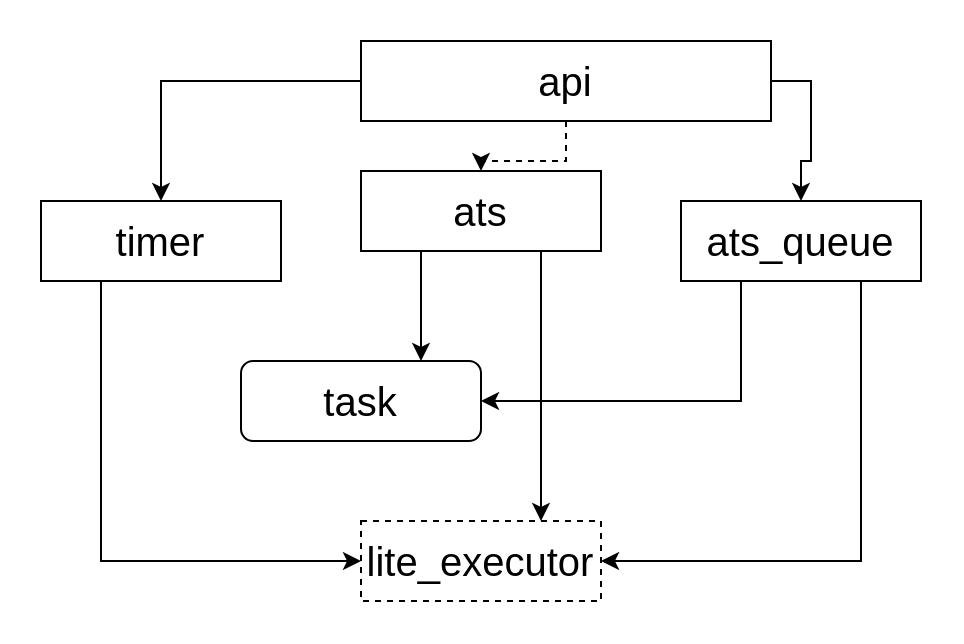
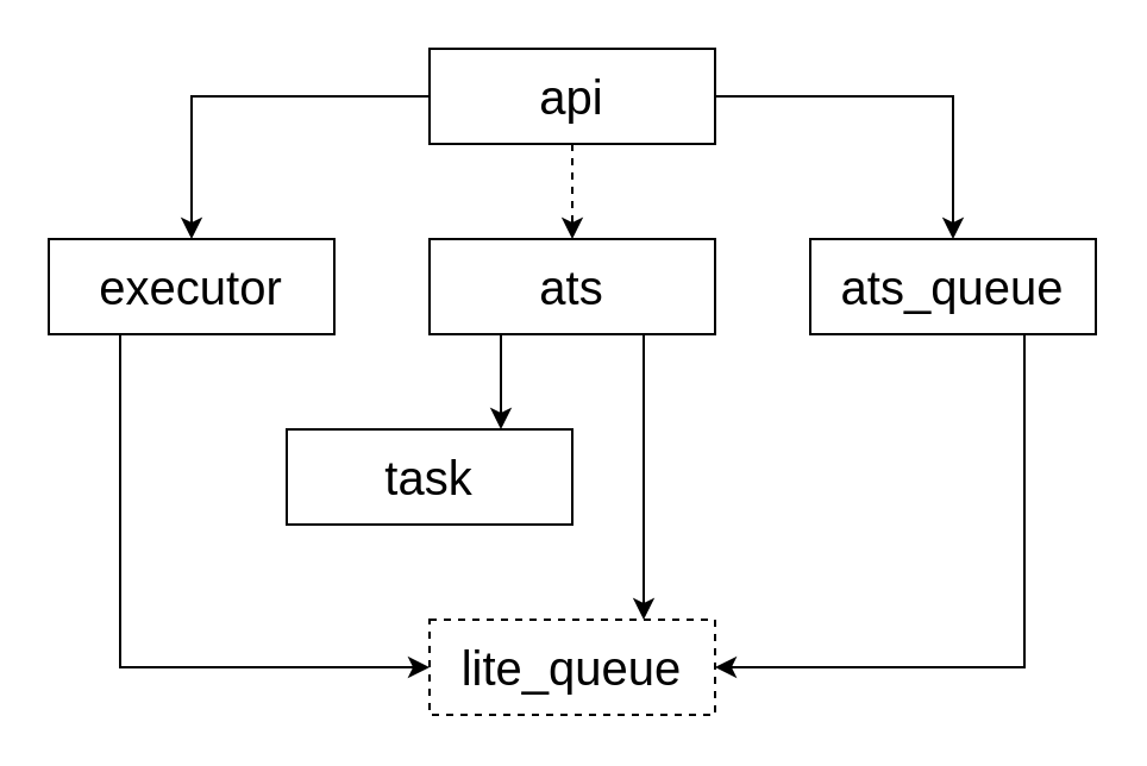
  <mxCell id="0" />
  <mxCell id="1" parent="0" />
  <mxCell id="2" style="edgeStyle=orthogonalEdgeStyle;rounded=0;orthogonalLoop=1;jettySize=auto;html=1;exitX=0;exitY=0.5;exitDx=0;exitDy=0;entryX=0.5;entryY=0;entryDx=0;entryDy=0;" edge="1" parent="1" source="5" target="11"><mxGeometry relative="1" as="geometry" /></mxCell>
  <mxCell id="3" style="edgeStyle=orthogonalEdgeStyle;rounded=0;orthogonalLoop=1;jettySize=auto;html=1;exitX=1;exitY=0.5;exitDx=0;exitDy=0;entryX=0.5;entryY=0;entryDx=0;entryDy=0;" edge="1" parent="1" source="5" target="14"><mxGeometry relative="1" as="geometry" /></mxCell>
  <mxCell id="4" style="edgeStyle=orthogonalEdgeStyle;rounded=0;orthogonalLoop=1;jettySize=auto;html=1;exitX=0.5;exitY=1;exitDx=0;exitDy=0;entryX=0.5;entryY=0;entryDx=0;entryDy=0;dashed=1;" edge="1" parent="1" source="5" target="8"><mxGeometry relative="1" as="geometry" /></mxCell>
- <mxCell id="5" value="&lt;font style=&quot;font-size: 20px;&quot;&gt;api&lt;/font&gt;" style="rounded=0;whiteSpace=wrap;html=1;" vertex="1" parent="1"><mxGeometry x="180" y="20" width="205" height="40" as="geometry" /></mxCell>
+ <mxCell id="5" value="&lt;font style=&quot;font-size: 20px;&quot;&gt;api&lt;/font&gt;" style="rounded=0;whiteSpace=wrap;html=1;" vertex="1" parent="1"><mxGeometry x="180" y="20" width="120" height="40" as="geometry" /></mxCell>
  <mxCell id="6" style="edgeStyle=orthogonalEdgeStyle;rounded=0;orthogonalLoop=1;jettySize=auto;html=1;exitX=0.25;exitY=1;exitDx=0;exitDy=0;entryX=0.75;entryY=0;entryDx=0;entryDy=0;" edge="1" parent="1" source="8" target="9"><mxGeometry relative="1" as="geometry" /></mxCell>
  <mxCell id="7" style="edgeStyle=orthogonalEdgeStyle;rounded=0;orthogonalLoop=1;jettySize=auto;html=1;exitX=0.75;exitY=1;exitDx=0;exitDy=0;entryX=0.75;entryY=0;entryDx=0;entryDy=0;" edge="1" parent="1" source="8" target="15"><mxGeometry relative="1" as="geometry" /></mxCell>
- <mxCell id="8" value="&lt;font style=&quot;font-size: 20px;&quot;&gt;ats&lt;/font&gt;" style="rounded=0;whiteSpace=wrap;html=1;" vertex="1" parent="1"><mxGeometry x="180" y="85" width="120" height="40" as="geometry" /></mxCell>
- <mxCell id="9" value="&lt;font style=&quot;font-size: 20px;&quot;&gt;task&lt;/font&gt;" style="whiteSpace=wrap;html=1;rounded=1;" vertex="1" parent="1"><mxGeometry x="120" y="180" width="120" height="40" as="geometry" /></mxCell>
+ <mxCell id="8" value="&lt;font style=&quot;font-size: 20px;&quot;&gt;ats&lt;/font&gt;" style="rounded=0;whiteSpace=wrap;html=1;" vertex="1" parent="1"><mxGeometry x="180" y="100" width="120" height="40" as="geometry" /></mxCell>
+ <mxCell id="9" value="&lt;font style=&quot;font-size: 20px;&quot;&gt;task&lt;/font&gt;" style="rounded=0;whiteSpace=wrap;html=1;" vertex="1" parent="1"><mxGeometry x="120" y="180" width="120" height="40" as="geometry" /></mxCell>
  <mxCell id="10" style="edgeStyle=orthogonalEdgeStyle;rounded=0;orthogonalLoop=1;jettySize=auto;html=1;exitX=0.25;exitY=1;exitDx=0;exitDy=0;entryX=0;entryY=0.5;entryDx=0;entryDy=0;" edge="1" parent="1" source="11" target="15"><mxGeometry relative="1" as="geometry" /></mxCell>
- <mxCell id="11" value="&lt;font style=&quot;font-size: 20px;&quot;&gt;timer&lt;/font&gt;" style="rounded=0;whiteSpace=wrap;html=1;" vertex="1" parent="1"><mxGeometry x="20" y="100" width="120" height="40" as="geometry" /></mxCell>
- <mxCell id="12" style="edgeStyle=orthogonalEdgeStyle;rounded=0;orthogonalLoop=1;jettySize=auto;html=1;exitX=0.25;exitY=1;exitDx=0;exitDy=0;entryX=1;entryY=0.5;entryDx=0;entryDy=0;" edge="1" parent="1" source="14" target="9"><mxGeometry relative="1" as="geometry" /></mxCell>
+ <mxCell id="11" value="&lt;font style=&quot;font-size: 20px;&quot;&gt;executor&lt;/font&gt;" style="rounded=0;whiteSpace=wrap;html=1;" vertex="1" parent="1"><mxGeometry x="20" y="100" width="120" height="40" as="geometry" /></mxCell>
  <mxCell id="13" style="edgeStyle=orthogonalEdgeStyle;rounded=0;orthogonalLoop=1;jettySize=auto;html=1;exitX=0.75;exitY=1;exitDx=0;exitDy=0;entryX=1;entryY=0.5;entryDx=0;entryDy=0;" edge="1" parent="1" source="14" target="15"><mxGeometry relative="1" as="geometry" /></mxCell>
  <mxCell id="14" value="&lt;font style=&quot;font-size: 20px;&quot;&gt;ats_queue&lt;/font&gt;" style="rounded=0;whiteSpace=wrap;html=1;" vertex="1" parent="1"><mxGeometry x="340" y="100" width="120" height="40" as="geometry" /></mxCell>
- <mxCell id="15" value="&lt;font style=&quot;font-size: 20px;&quot;&gt;lite_executor&lt;/font&gt;" style="rounded=0;whiteSpace=wrap;html=1;dashed=1;" vertex="1" parent="1"><mxGeometry x="180" y="260" width="120" height="40" as="geometry" /></mxCell>
+ <mxCell id="15" value="&lt;font style=&quot;font-size: 20px;&quot;&gt;lite_queue&lt;/font&gt;" style="rounded=0;whiteSpace=wrap;html=1;dashed=1;" vertex="1" parent="1"><mxGeometry x="180" y="260" width="120" height="40" as="geometry" /></mxCell>
